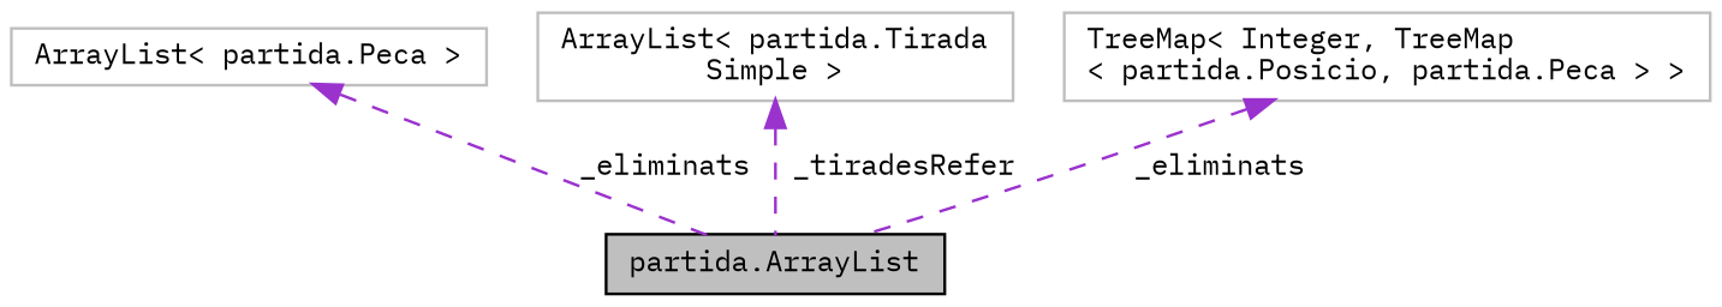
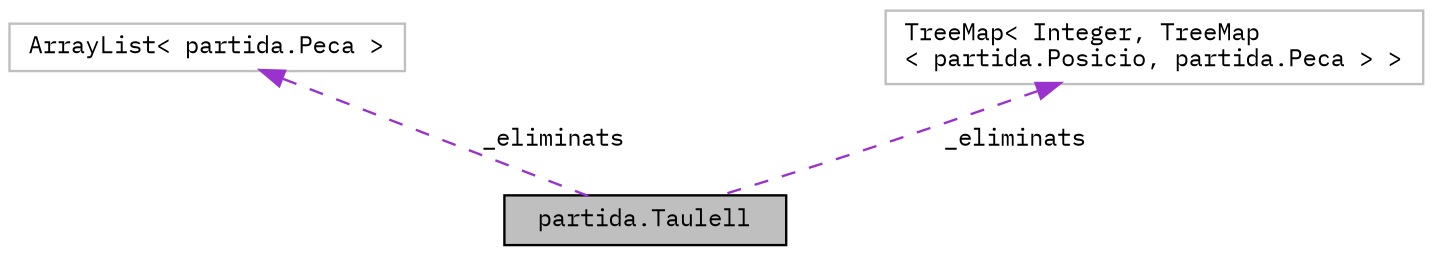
  digraph {
    fontname="IBM Plex Mono"
    rankdir=TB
    node [color=grey75 fillcolor=white fontname="IBM Plex Mono" fontsize=10 shape=record style=filled]
    edge [color=darkorchid3 dir=back fontname="IBM Plex Mono" fontsize=10 labelfontname=Helvetica labelfontsize=10 style=dashed]
-   n1 [color=black fillcolor=grey75 fontcolor=black height=0.2 label="partida.ArrayList" width=0.4]
+   n1 [color=black fillcolor=grey75 fontcolor=black height=0.2 label="partida.Taulell" width=0.4]
    n2 [height=0.2 label="ArrayList\< partida.Peca \>" width=0.4]
-   n3 [height=0.2 label="ArrayList\< partida.Tirada\lSimple \>" width=0.4]
    n4 [height=0.2 label="TreeMap\< Integer, TreeMap\l\< partida.Posicio, partida.Peca \> \>" width=0.4]
    n2 -> n1 [label=" _eliminats"]
-   n3 -> n1 [label=" _tiradesRefer"]
    n4 -> n1 [label=" _eliminats"]
  }
